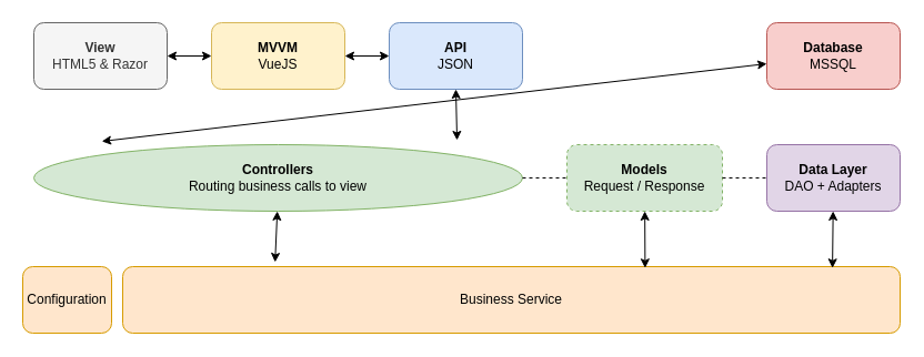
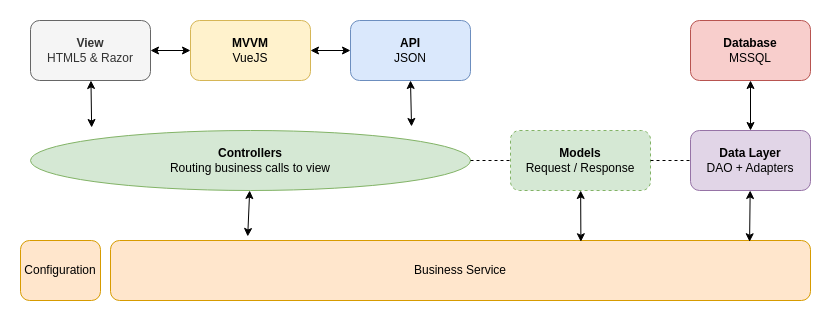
  <mxCell id="0" />
  <mxCell id="1" parent="0" />
  <mxCell id="2" value="&lt;b&gt;View&lt;/b&gt;&lt;br&gt;HTML5 &amp;amp; Razor" style="rounded=1;whiteSpace=wrap;html=1;fillColor=#f5f5f5;strokeColor=#666666;fontColor=#333333;" vertex="1" parent="1"><mxGeometry x="30" y="20" width="120" height="60" as="geometry" /></mxCell>
  <mxCell id="3" value="&lt;b&gt;MVVM&lt;br&gt;&lt;/b&gt;VueJS" style="rounded=1;whiteSpace=wrap;html=1;fillColor=#fff2cc;strokeColor=#d6b656;" vertex="1" parent="1"><mxGeometry x="190" y="20" width="120" height="60" as="geometry" /></mxCell>
  <mxCell id="4" value="Business Service" style="rounded=1;whiteSpace=wrap;html=1;fillColor=#ffe6cc;strokeColor=#d79b00;" vertex="1" parent="1"><mxGeometry x="110" y="240" width="700" height="60" as="geometry" /></mxCell>
  <mxCell id="5" value="&lt;b&gt;Data Layer&lt;/b&gt;&lt;br&gt;DAO + Adapters" style="rounded=1;whiteSpace=wrap;html=1;fillColor=#e1d5e7;strokeColor=#9673a6;" vertex="1" parent="1"><mxGeometry x="690" y="130" width="120" height="60" as="geometry" /></mxCell>
  <mxCell id="6" value="&lt;b&gt;Database&lt;/b&gt;&lt;br&gt;MSSQL" style="rounded=1;whiteSpace=wrap;html=1;fillColor=#f8cecc;strokeColor=#b85450;" vertex="1" parent="1"><mxGeometry x="690" y="20" width="120" height="60" as="geometry" /></mxCell>
  <mxCell id="7" value="&lt;b&gt;Controllers&lt;/b&gt;&lt;br&gt;Routing business calls to view" style="ellipse;whiteSpace=wrap;html=1;fillColor=#d5e8d4;strokeColor=#82b366;" vertex="1" parent="1"><mxGeometry x="30" y="130" width="440" height="60" as="geometry" /></mxCell>
  <mxCell id="8" value="&lt;b&gt;API&lt;/b&gt;&lt;br&gt;JSON" style="rounded=1;whiteSpace=wrap;html=1;fillColor=#dae8fc;strokeColor=#6c8ebf;" vertex="1" parent="1"><mxGeometry x="350" y="20" width="120" height="60" as="geometry" /></mxCell>
- <mxCell id="9" value="" style="endArrow=classic;startArrow=classic;html=1;rounded=0;exitX=0.139;exitY=-0.05;exitDx=0;exitDy=0;exitPerimeter=0;" edge="1" parent="1" source="7" target="6"><mxGeometry width="50" height="50" relative="1" as="geometry"><mxPoint y="160" as="sourcePoint" x="-10" /><mxPoint x="40" y="110" as="targetPoint" /></mxGeometry></mxCell>
+ <mxCell id="9" value="" style="endArrow=classic;startArrow=classic;html=1;rounded=0;exitX=0.139;exitY=-0.05;exitDx=0;exitDy=0;exitPerimeter=0;" edge="1" parent="1" source="7" target="2"><mxGeometry width="50" height="50" relative="1" as="geometry"><mxPoint y="160" as="sourcePoint" x="-10" /><mxPoint x="40" y="110" as="targetPoint" /></mxGeometry></mxCell>
  <mxCell id="10" value="" style="endArrow=classic;startArrow=classic;html=1;rounded=0;" edge="1" parent="1" source="2" target="3"><mxGeometry width="50" height="50" relative="1" as="geometry"><mxPoint x="180" y="-30" as="sourcePoint" /><mxPoint x="230" y="-80" as="targetPoint" /></mxGeometry></mxCell>
  <mxCell id="11" value="" style="endArrow=classic;startArrow=classic;html=1;rounded=0;entryX=0.5;entryY=1;entryDx=0;entryDy=0;exitX=0.866;exitY=-0.067;exitDx=0;exitDy=0;exitPerimeter=0;" edge="1" parent="1" source="7" target="8"><mxGeometry width="50" height="50" relative="1" as="geometry"><mxPoint x="410" y="120" as="sourcePoint" /><mxPoint x="30" y="340" as="targetPoint" /></mxGeometry></mxCell>
  <mxCell id="12" value="" style="endArrow=classic;startArrow=classic;html=1;rounded=0;" edge="1" parent="1" source="3" target="8"><mxGeometry width="50" height="50" relative="1" as="geometry"><mxPoint x="70" y="450" as="sourcePoint" /><mxPoint x="120" y="400" as="targetPoint" /></mxGeometry></mxCell>
  <mxCell id="13" value="" style="endArrow=classic;startArrow=classic;html=1;rounded=0;exitX=0.196;exitY=-0.067;exitDx=0;exitDy=0;exitPerimeter=0;" edge="1" parent="1" source="4" target="7"><mxGeometry width="50" height="50" relative="1" as="geometry"><mxPoint x="40" y="250" as="sourcePoint" /><mxPoint x="90" y="200" as="targetPoint" /></mxGeometry></mxCell>
  <mxCell id="14" value="" style="endArrow=classic;startArrow=classic;html=1;rounded=0;exitX=0.913;exitY=0.021;exitDx=0;exitDy=0;exitPerimeter=0;" edge="1" parent="1" source="4" target="5"><mxGeometry width="50" height="50" relative="1" as="geometry"><mxPoint x="750" y="230" as="sourcePoint" /><mxPoint x="80" y="350" as="targetPoint" /></mxGeometry></mxCell>
+ <mxCell id="15" value="" style="endArrow=classic;startArrow=classic;html=1;rounded=0;" edge="1" parent="1" source="5" target="6"><mxGeometry width="50" height="50" relative="1" as="geometry"><mxPoint x="10" y="210" as="sourcePoint" /><mxPoint x="60" y="160" as="targetPoint" /></mxGeometry></mxCell>
  <mxCell id="16" value="Configuration" style="rounded=1;whiteSpace=wrap;html=1;fillColor=#ffe6cc;strokeColor=#d79b00;" vertex="1" parent="1"><mxGeometry x="20" y="240" width="80" height="60" as="geometry" /></mxCell>
  <mxCell id="17" value="&lt;b&gt;Models&lt;/b&gt;&lt;br&gt;Request / Response" style="rounded=1;whiteSpace=wrap;html=1;fillColor=#d5e8d4;strokeColor=#82b366;dashed=1;" vertex="1" parent="1"><mxGeometry x="510" y="130" width="140" height="60" as="geometry" /></mxCell>
  <mxCell id="18" value="" style="endArrow=classic;startArrow=classic;html=1;rounded=0;exitX=0.672;exitY=0.021;exitDx=0;exitDy=0;exitPerimeter=0;" edge="1" parent="1" source="4" target="17"><mxGeometry width="50" height="50" relative="1" as="geometry"><mxPoint x="580" y="230" as="sourcePoint" /><mxPoint x="258.894" y="200" as="targetPoint" /></mxGeometry></mxCell>
  <mxCell id="19" value="" style="endArrow=none;dashed=1;html=1;rounded=0;" edge="1" parent="1" source="7" target="17"><mxGeometry width="50" height="50" relative="1" as="geometry"><mxPoint x="550" y="100" as="sourcePoint" /><mxPoint x="600" y="50" as="targetPoint" /></mxGeometry></mxCell>
  <mxCell id="20" value="" style="endArrow=none;dashed=1;html=1;rounded=0;" edge="1" parent="1" source="17" target="5"><mxGeometry width="50" height="50" relative="1" as="geometry"><mxPoint x="570" y="70" as="sourcePoint" /><mxPoint x="620" y="20" as="targetPoint" /></mxGeometry></mxCell>
